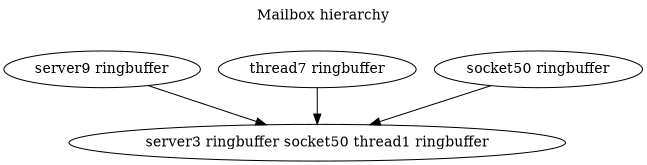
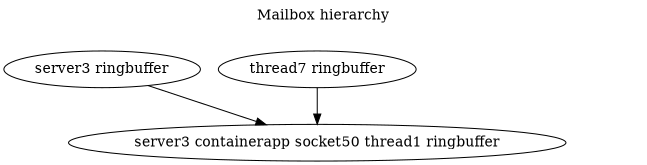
  digraph {
    label="Mailbox hierarchy"
    labelloc=t
-   n1 [label="server9 ringbuffer"]
-   n2 [label="server3 ringbuffer socket50 thread1 ringbuffer"]
+   n1 [label="server3 ringbuffer"]
+   n2 [label="server3 containerapp socket50 thread1 ringbuffer"]
    n3 [label="thread7 ringbuffer"]
-   n4 [label="socket50 ringbuffer"]
    n1 -> n2
    n3 -> n2
-   n4 -> n2
  }
